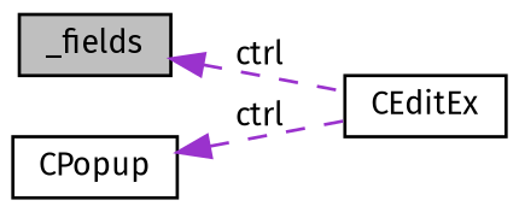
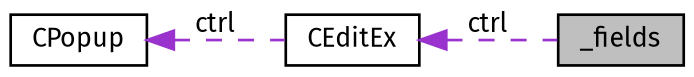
  digraph {
    fontname="Fira Sans"
    rankdir=LR
    node [color=black fillcolor=white fontname="Fira Sans" fontsize=10 shape=record style=filled]
    edge [color=darkorchid3 dir=back fontname="Fira Sans" fontsize=10 labelfontname=FreeSans labelfontsize=10 style=dashed]
    n1 [fillcolor=grey75 fontcolor=black height=0.2 label=_fields width=0.4]
    n2 [height=0.2 label=CEditEx width=0.4]
    n3 [height=0.2 label=CPopup width=0.4]
-   n1 -> n2 [label=ctrl]
+   n2 -> n1 [label=ctrl]
    n3 -> n2 [label=ctrl]
  }
